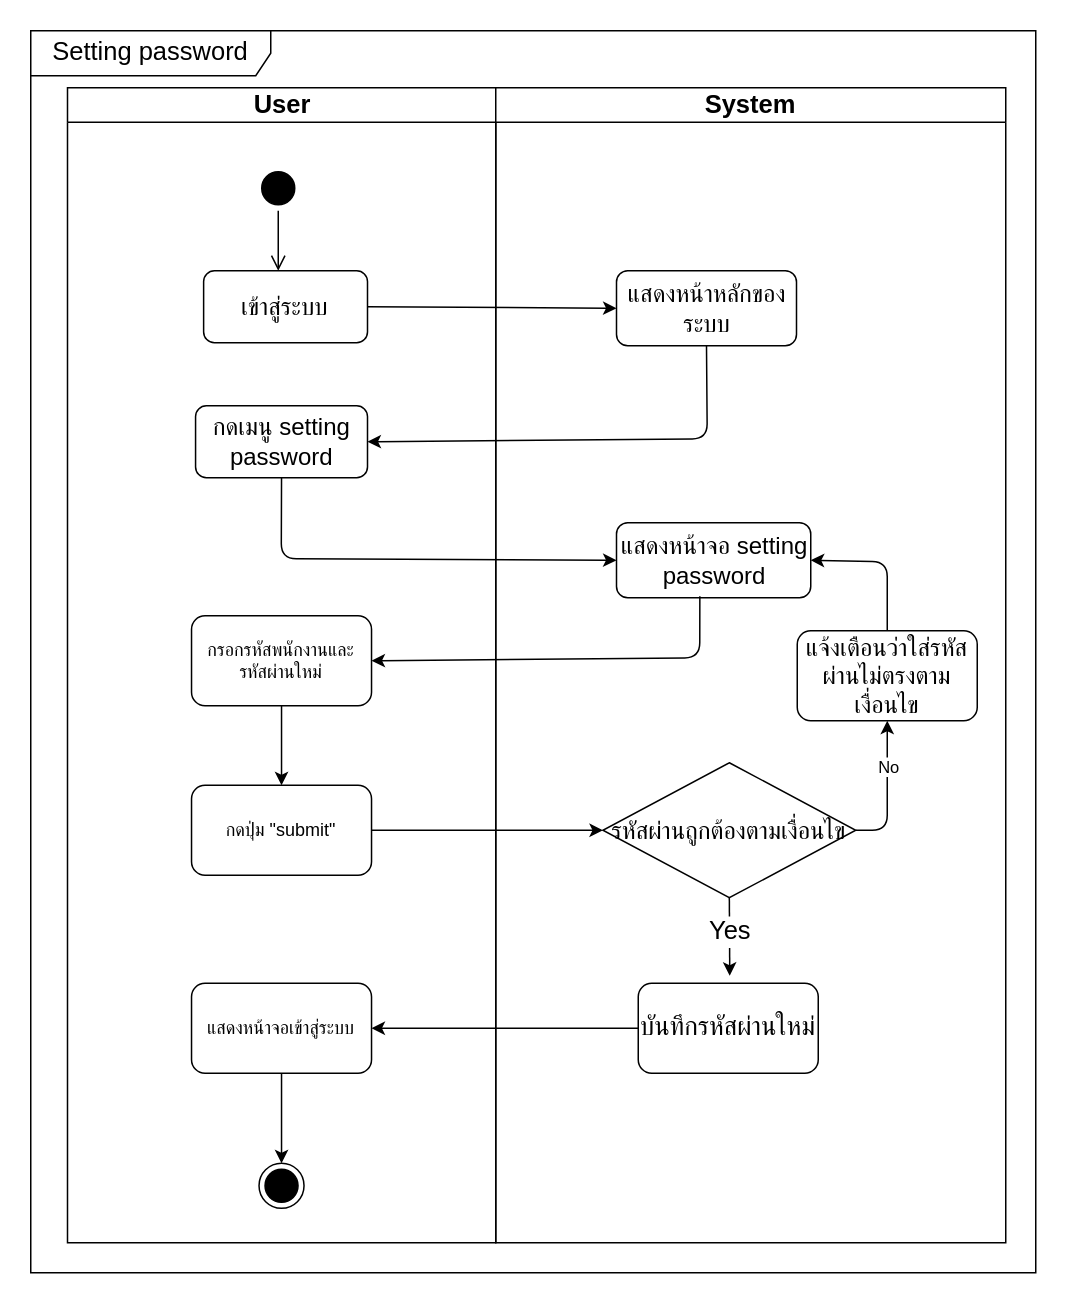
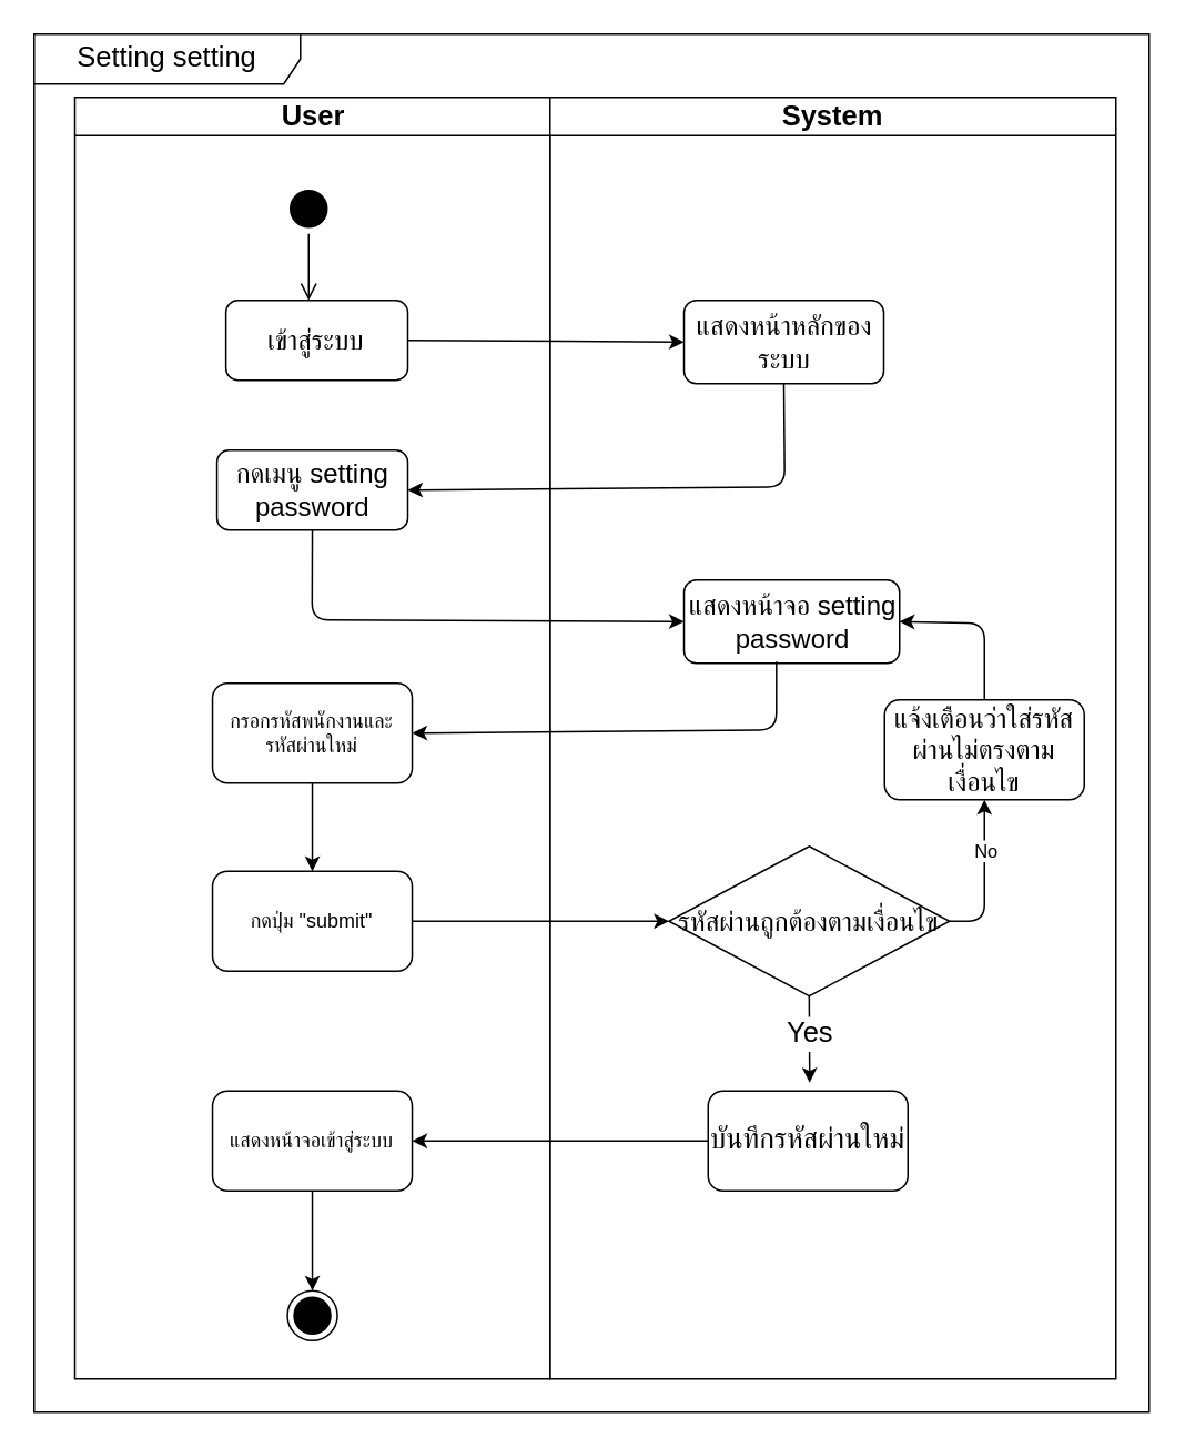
  <mxCell id="0" />
  <mxCell id="1" parent="0" />
  <mxCell id="2" value="User" style="swimlane;whiteSpace=wrap;fontSize=17;" parent="1" vertex="1"><mxGeometry x="44.5" y="58" width="285.5" height="770" as="geometry" /></mxCell>
  <mxCell id="3" value="" style="ellipse;html=1;shape=startState;fillColor=#000000;" vertex="1" parent="2"><mxGeometry x="125.5" y="52" width="30" height="30" as="geometry" /></mxCell>
  <mxCell id="4" value="" style="edgeStyle=orthogonalEdgeStyle;html=1;verticalAlign=bottom;endArrow=open;endSize=8;" edge="1" source="3" parent="2"><mxGeometry relative="1" as="geometry"><mxPoint x="140.5" y="122" as="targetPoint" /></mxGeometry></mxCell>
  <mxCell id="5" value="&lt;font style=&quot;font-size: 16px&quot;&gt;เข้าสู่ระบบ&lt;/font&gt;" style="rounded=1;whiteSpace=wrap;html=1;" vertex="1" parent="2"><mxGeometry x="90.75" y="122" width="109.25" height="48" as="geometry" /></mxCell>
  <mxCell id="6" value="&lt;font style=&quot;font-size: 16px&quot;&gt;กดเมนู setting password&lt;/font&gt;" style="rounded=1;whiteSpace=wrap;html=1;" vertex="1" parent="2"><mxGeometry x="85.38" y="212" width="114.62" height="48" as="geometry" /></mxCell>
  <mxCell id="7" value="กรอกรหัสพนักงานและ รหัสผ่านใหม่" style="rounded=1;whiteSpace=wrap;html=1;" vertex="1" parent="2"><mxGeometry x="82.69" y="352" width="120" height="60" as="geometry" /></mxCell>
  <mxCell id="8" value="" style="endArrow=classic;html=1;exitX=0.5;exitY=1;exitDx=0;exitDy=0;entryX=0.5;entryY=0;entryDx=0;entryDy=0;" edge="1" parent="2" source="7" target="9"><mxGeometry width="50" height="50" relative="1" as="geometry"><mxPoint x="185.5" y="472" as="sourcePoint" /><mxPoint x="235.5" y="422" as="targetPoint" /></mxGeometry></mxCell>
  <mxCell id="9" value="กดปุ่ม &quot;submit&quot;" style="rounded=1;whiteSpace=wrap;html=1;" vertex="1" parent="2"><mxGeometry x="82.69" y="465" width="120" height="60" as="geometry" /></mxCell>
  <mxCell id="10" value="แสดงหน้าจอเข้าสู่ระบบ" style="rounded=1;whiteSpace=wrap;html=1;" vertex="1" parent="2"><mxGeometry x="82.69" y="597" width="120" height="60" as="geometry" /></mxCell>
  <mxCell id="11" value="" style="ellipse;html=1;shape=endState;fillColor=#000000;" vertex="1" parent="2"><mxGeometry x="127.69" y="717" width="30" height="30" as="geometry" /></mxCell>
  <mxCell id="12" value="" style="endArrow=classic;html=1;exitX=0.5;exitY=1;exitDx=0;exitDy=0;entryX=0.5;entryY=0;entryDx=0;entryDy=0;" edge="1" parent="2" source="10" target="11"><mxGeometry width="50" height="50" relative="1" as="geometry"><mxPoint x="185.5" y="707" as="sourcePoint" /><mxPoint x="235.5" y="657" as="targetPoint" /></mxGeometry></mxCell>
  <mxCell id="13" value="System" style="swimlane;whiteSpace=wrap;fontSize=17;" parent="1" vertex="1"><mxGeometry x="330" y="58" width="340" height="770" as="geometry" /></mxCell>
  <mxCell id="14" value="&lt;font style=&quot;font-size: 16px&quot;&gt;แสดงหน้าหลักของระบบ&lt;/font&gt;" style="rounded=1;whiteSpace=wrap;html=1;" vertex="1" parent="13"><mxGeometry x="80.5" y="122" width="120" height="50" as="geometry" /></mxCell>
  <mxCell id="15" value="&lt;font style=&quot;font-size: 16px&quot;&gt;แสดงหน้าจอ setting password&lt;/font&gt;" style="rounded=1;whiteSpace=wrap;html=1;" vertex="1" parent="13"><mxGeometry x="80.5" y="290" width="129.5" height="50" as="geometry" /></mxCell>
  <mxCell id="16" value="&lt;font style=&quot;font-size: 16px&quot;&gt;รหัสผ่านถูกต้องตามเงื่อนไข&lt;/font&gt;" style="rhombus;whiteSpace=wrap;html=1;" vertex="1" parent="13"><mxGeometry x="71.43" y="450" width="168.57" height="90" as="geometry" /></mxCell>
  <mxCell id="17" value="" style="endArrow=classic;html=1;exitX=1;exitY=0.5;exitDx=0;exitDy=0;entryX=0.5;entryY=1;entryDx=0;entryDy=0;" edge="1" parent="13" source="16" target="19"><mxGeometry width="50" height="50" relative="1" as="geometry"><mxPoint x="220" y="492" as="sourcePoint" /><mxPoint x="270" y="442" as="targetPoint" /><Array as="points"><mxPoint x="261" y="495" /></Array></mxGeometry></mxCell>
  <mxCell id="18" value="No" style="edgeLabel;html=1;align=center;verticalAlign=middle;resizable=0;points=[];" vertex="1" connectable="0" parent="17"><mxGeometry x="-0.027" y="18" relative="1" as="geometry"><mxPoint x="18" y="-18" as="offset" /></mxGeometry></mxCell>
  <mxCell id="19" value="&lt;font style=&quot;font-size: 16px&quot;&gt;&lt;font style=&quot;font-size: 16px&quot;&gt;แจ้งเตือนว่าใส่รหัสผ่านไม่ตรงตามเงื่อ&lt;/font&gt;นไข&lt;/font&gt;" style="rounded=1;whiteSpace=wrap;html=1;" vertex="1" parent="13"><mxGeometry x="201" y="362" width="120" height="60" as="geometry" /></mxCell>
  <mxCell id="20" value="" style="endArrow=classic;html=1;exitX=0.5;exitY=0;exitDx=0;exitDy=0;entryX=1;entryY=0.5;entryDx=0;entryDy=0;" edge="1" parent="13" source="19" target="15"><mxGeometry width="50" height="50" relative="1" as="geometry"><mxPoint x="240" y="322" as="sourcePoint" /><mxPoint x="290" y="272" as="targetPoint" /><Array as="points"><mxPoint x="261" y="316" /></Array></mxGeometry></mxCell>
  <mxCell id="21" value="บันทึกรหัสผ่านใหม่" style="rounded=1;whiteSpace=wrap;html=1;strokeColor=#000000;fontSize=17;" vertex="1" parent="13"><mxGeometry x="95" y="597" width="120" height="60" as="geometry" /></mxCell>
  <mxCell id="22" value="" style="endArrow=classic;html=1;exitX=0.5;exitY=1;exitDx=0;exitDy=0;" edge="1" parent="13" source="16"><mxGeometry width="50" height="50" relative="1" as="geometry"><mxPoint x="140" y="612" as="sourcePoint" /><mxPoint x="156" y="592" as="targetPoint" /><Array as="points" /></mxGeometry></mxCell>
  <mxCell id="23" value="Yes" style="edgeLabel;html=1;align=center;verticalAlign=middle;resizable=0;points=[];fontSize=17;" vertex="1" connectable="0" parent="22"><mxGeometry x="-0.105" relative="1" as="geometry"><mxPoint as="offset" /></mxGeometry></mxCell>
  <mxCell id="24" value="" style="endArrow=classic;html=1;exitX=1;exitY=0.5;exitDx=0;exitDy=0;entryX=0;entryY=0.5;entryDx=0;entryDy=0;" edge="1" parent="1" source="5" target="14"><mxGeometry width="50" height="50" relative="1" as="geometry"><mxPoint x="250" y="218" as="sourcePoint" /><mxPoint x="300" y="168" as="targetPoint" /></mxGeometry></mxCell>
  <mxCell id="25" value="" style="endArrow=classic;html=1;entryX=1;entryY=0.5;entryDx=0;entryDy=0;exitX=0.5;exitY=1;exitDx=0;exitDy=0;" edge="1" parent="1" source="14" target="6"><mxGeometry width="50" height="50" relative="1" as="geometry"><mxPoint x="470" y="318" as="sourcePoint" /><mxPoint x="520" y="268" as="targetPoint" /><Array as="points"><mxPoint x="471" y="292" /></Array></mxGeometry></mxCell>
  <mxCell id="26" value="" style="endArrow=classic;html=1;exitX=0.5;exitY=1;exitDx=0;exitDy=0;entryX=0;entryY=0.5;entryDx=0;entryDy=0;" edge="1" parent="1" source="6" target="15"><mxGeometry width="50" height="50" relative="1" as="geometry"><mxPoint x="220" y="418" as="sourcePoint" /><mxPoint x="270" y="368" as="targetPoint" /><Array as="points"><mxPoint x="187" y="372" /></Array></mxGeometry></mxCell>
  <mxCell id="27" value="" style="endArrow=classic;html=1;exitX=0.429;exitY=0.979;exitDx=0;exitDy=0;exitPerimeter=0;entryX=1;entryY=0.5;entryDx=0;entryDy=0;" edge="1" parent="1" source="15" target="7"><mxGeometry width="50" height="50" relative="1" as="geometry"><mxPoint x="430" y="468" as="sourcePoint" /><mxPoint x="480" y="418" as="targetPoint" /><Array as="points"><mxPoint x="466" y="438" /></Array></mxGeometry></mxCell>
  <mxCell id="28" value="" style="endArrow=classic;html=1;exitX=1;exitY=0.5;exitDx=0;exitDy=0;" edge="1" parent="1" source="9" target="16"><mxGeometry width="50" height="50" relative="1" as="geometry"><mxPoint x="270" y="568" as="sourcePoint" /><mxPoint x="320" y="518" as="targetPoint" /></mxGeometry></mxCell>
  <mxCell id="29" value="" style="endArrow=classic;html=1;strokeColor=#000000;fontSize=17;exitX=0;exitY=0.5;exitDx=0;exitDy=0;entryX=1;entryY=0.5;entryDx=0;entryDy=0;" edge="1" parent="1" source="21" target="10"><mxGeometry width="50" height="50" relative="1" as="geometry"><mxPoint x="320" y="713" as="sourcePoint" /><mxPoint x="370" y="663" as="targetPoint" /></mxGeometry></mxCell>
- <mxCell id="30" value="Setting password" style="shape=umlFrame;whiteSpace=wrap;html=1;strokeColor=#000000;fontSize=17;width=160;height=30;" vertex="1" parent="1"><mxGeometry x="20" y="20" width="670" height="828" as="geometry" /></mxCell>
+ <mxCell id="30" value="Setting setting" style="shape=umlFrame;whiteSpace=wrap;html=1;strokeColor=#000000;fontSize=17;width=160;height=30;" vertex="1" parent="1"><mxGeometry x="20" y="20" width="670" height="828" as="geometry" /></mxCell>
